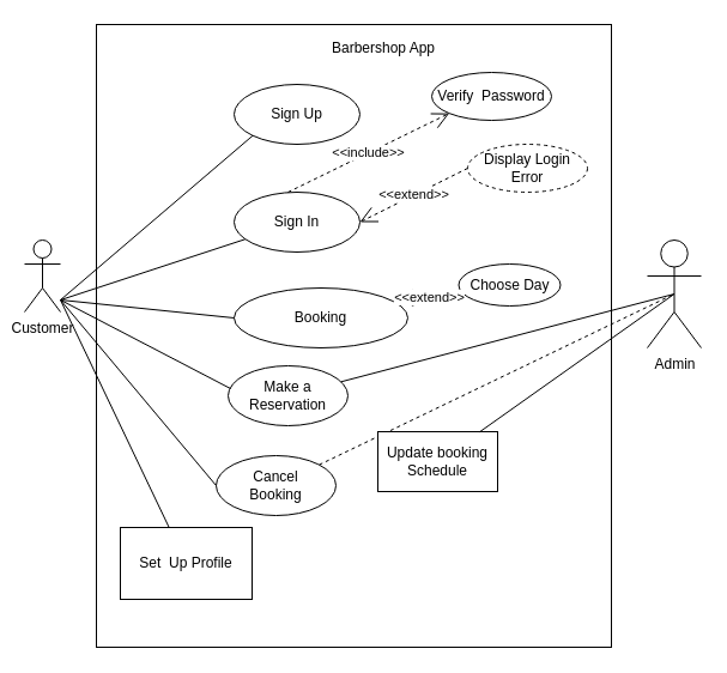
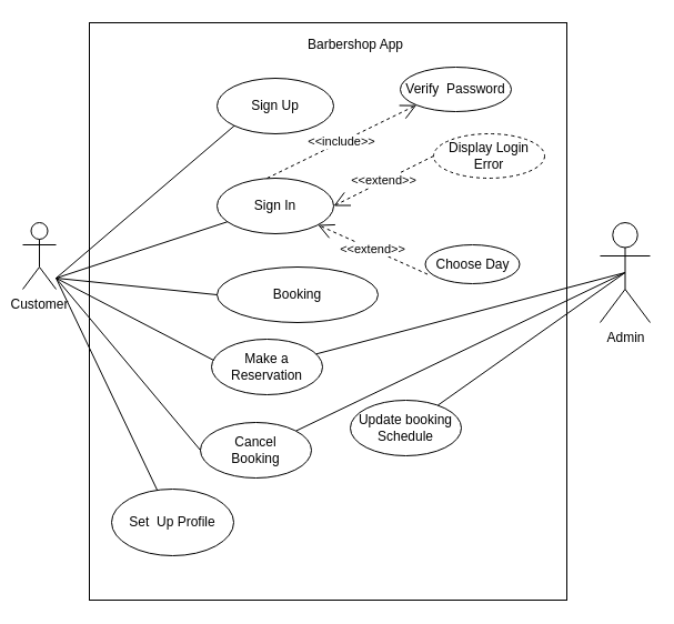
  <mxCell id="0" />
  <mxCell id="1" parent="0" />
  <mxCell id="2" value="" style="rounded=0;whiteSpace=wrap;html=1;" vertex="1" parent="1"><mxGeometry x="80" y="20" width="430" height="520" as="geometry" /></mxCell>
  <mxCell id="3" value="Customer" style="shape=umlActor;verticalLabelPosition=bottom;labelBackgroundColor=#ffffff;verticalAlign=top;html=1;outlineConnect=0;" vertex="1" parent="1"><mxGeometry x="20" y="200" width="30" height="60" as="geometry" /></mxCell>
  <mxCell id="4" value="Admin" style="shape=umlActor;verticalLabelPosition=bottom;labelBackgroundColor=#ffffff;verticalAlign=top;html=1;outlineConnect=0;" vertex="1" parent="1"><mxGeometry x="540" y="200" width="45" height="90" as="geometry" /></mxCell>
  <mxCell id="5" value="Barbershop App" style="text;html=1;strokeColor=none;fillColor=none;align=center;verticalAlign=middle;whiteSpace=wrap;rounded=0;" vertex="1" parent="1"><mxGeometry x="270" y="30" width="100" height="20" as="geometry" /></mxCell>
  <mxCell id="6" value="Sign Up" style="ellipse;whiteSpace=wrap;html=1;" vertex="1" parent="1"><mxGeometry x="195" y="70" width="105" height="50" as="geometry" /></mxCell>
  <mxCell id="7" value="" style="endArrow=none;html=1;entryX=0;entryY=1;entryDx=0;entryDy=0;" edge="1" parent="1" target="6"><mxGeometry width="50" height="50" relative="1" as="geometry"><mxPoint x="50" y="250" as="sourcePoint" /><mxPoint x="200" y="120" as="targetPoint" /></mxGeometry></mxCell>
  <mxCell id="8" value="Sign In" style="ellipse;whiteSpace=wrap;html=1;" vertex="1" parent="1"><mxGeometry x="195" y="160" width="105" height="50" as="geometry" /></mxCell>
  <mxCell id="9" value="" style="endArrow=none;html=1;" edge="1" parent="1" target="8"><mxGeometry width="50" height="50" relative="1" as="geometry"><mxPoint x="50" y="250" as="sourcePoint" /><mxPoint x="200" y="200" as="targetPoint" /></mxGeometry></mxCell>
  <mxCell id="10" value="Booking" style="ellipse;whiteSpace=wrap;html=1;" vertex="1" parent="1"><mxGeometry x="195" y="240" width="145" height="50" as="geometry" /></mxCell>
  <mxCell id="11" value="" style="endArrow=none;html=1;entryX=0;entryY=0.5;entryDx=0;entryDy=0;" edge="1" parent="1" target="10"><mxGeometry width="50" height="50" relative="1" as="geometry"><mxPoint x="50" y="250" as="sourcePoint" /><mxPoint x="90" y="270" as="targetPoint" /></mxGeometry></mxCell>
- <mxCell id="12" value="" style="endArrow=none;html=1;entryX=0.5;entryY=0.5;entryDx=0;entryDy=0;entryPerimeter=0;dashed=1;" edge="1" parent="1" source="13" target="4"><mxGeometry width="50" height="50" relative="1" as="geometry"><mxPoint x="280" y="413" as="sourcePoint" /><mxPoint x="560" y="150" as="targetPoint" /></mxGeometry></mxCell>
+ <mxCell id="12" value="" style="endArrow=none;html=1;entryX=0.5;entryY=0.5;entryDx=0;entryDy=0;entryPerimeter=0;" edge="1" parent="1" source="13" target="4"><mxGeometry width="50" height="50" relative="1" as="geometry"><mxPoint x="280" y="413" as="sourcePoint" /><mxPoint x="560" y="150" as="targetPoint" /></mxGeometry></mxCell>
  <mxCell id="13" value="Cancel &lt;br&gt;Booking" style="ellipse;whiteSpace=wrap;html=1;" vertex="1" parent="1"><mxGeometry x="180" y="380" width="100" height="50" as="geometry" /></mxCell>
  <mxCell id="14" value="" style="endArrow=none;html=1;entryX=0;entryY=0.5;entryDx=0;entryDy=0;" edge="1" parent="1" target="13"><mxGeometry width="50" height="50" relative="1" as="geometry"><mxPoint x="50" y="250" as="sourcePoint" /><mxPoint x="80" y="270" as="targetPoint" /></mxGeometry></mxCell>
  <mxCell id="15" value="Verify &amp;nbsp;Password" style="ellipse;whiteSpace=wrap;html=1;" vertex="1" parent="1"><mxGeometry x="360" y="60" width="100" height="40" as="geometry" /></mxCell>
  <mxCell id="16" value="Display Login Error" style="ellipse;whiteSpace=wrap;html=1;dashed=1;" vertex="1" parent="1"><mxGeometry x="390" y="120" width="100" height="40" as="geometry" /></mxCell>
  <mxCell id="17" value="&amp;lt;&amp;lt;include&amp;gt;&amp;gt;" style="endArrow=open;endSize=12;dashed=1;html=1;entryX=0;entryY=1;entryDx=0;entryDy=0;" edge="1" parent="1" target="15"><mxGeometry width="160" relative="1" as="geometry"><mxPoint x="240" y="160" as="sourcePoint" /><mxPoint x="400" y="160" as="targetPoint" /></mxGeometry></mxCell>
  <mxCell id="18" value="&amp;lt;&amp;lt;extend&amp;gt;&amp;gt;" style="endArrow=open;endSize=12;dashed=1;html=1;entryX=1;entryY=0.5;entryDx=0;entryDy=0;exitX=0;exitY=0.5;exitDx=0;exitDy=0;" edge="1" parent="1" source="16" target="8"><mxGeometry width="160" relative="1" as="geometry"><mxPoint x="350" y="170" as="sourcePoint" /><mxPoint x="510" y="170" as="targetPoint" /></mxGeometry></mxCell>
  <mxCell id="19" value="Choose Day" style="ellipse;whiteSpace=wrap;html=1;" vertex="1" parent="1"><mxGeometry x="382.5" y="220" width="85" height="35" as="geometry" /></mxCell>
- <mxCell id="20" value="&amp;lt;&amp;lt;extend&amp;gt;&amp;gt;" style="endArrow=open;endSize=12;dashed=1;html=1;entryX=0.933;entryY=0.18;entryDx=0;entryDy=0;exitX=0.024;exitY=0.757;exitDx=0;exitDy=0;exitPerimeter=0;entryPerimeter=0;" edge="1" parent="1" source="19" target="10"><mxGeometry width="160" relative="1" as="geometry"><mxPoint x="385" y="220" as="sourcePoint" /><mxPoint x="295" y="265" as="targetPoint" /></mxGeometry></mxCell>
- <mxCell id="21" value="Update booking Schedule" style="whiteSpace=wrap;html=1;rounded=0;" vertex="1" parent="1"><mxGeometry x="315" y="360" width="100" height="50" as="geometry" /></mxCell>
+ <mxCell id="20" value="&amp;lt;&amp;lt;extend&amp;gt;&amp;gt;" style="endArrow=open;endSize=12;dashed=1;html=1;exitX=0.024;exitY=0.757;exitDx=0;exitDy=0;exitPerimeter=0;" edge="1" parent="1" source="19" target="8"><mxGeometry width="160" relative="1" as="geometry"><mxPoint x="385" y="220" as="sourcePoint" /><mxPoint x="295" y="265" as="targetPoint" /></mxGeometry></mxCell>
+ <mxCell id="21" value="Update booking Schedule" style="ellipse;whiteSpace=wrap;html=1;" vertex="1" parent="1"><mxGeometry x="315" y="360" width="100" height="50" as="geometry" /></mxCell>
  <mxCell id="22" value="" style="endArrow=none;html=1;entryX=0.5;entryY=0.5;entryDx=0;entryDy=0;entryPerimeter=0;" edge="1" parent="1" source="21" target="4"><mxGeometry width="50" height="50" relative="1" as="geometry"><mxPoint x="420" y="360" as="sourcePoint" /><mxPoint x="550" y="230" as="targetPoint" /></mxGeometry></mxCell>
- <mxCell id="23" value="Set &amp;nbsp;Up Profile" style="whiteSpace=wrap;html=1;rounded=0;" vertex="1" parent="1"><mxGeometry x="100" y="440" width="110" height="60" as="geometry" /></mxCell>
+ <mxCell id="23" value="Set &amp;nbsp;Up Profile" style="ellipse;whiteSpace=wrap;html=1;" vertex="1" parent="1"><mxGeometry x="100" y="440" width="110" height="60" as="geometry" /></mxCell>
  <mxCell id="24" value="" style="endArrow=none;html=1;" edge="1" parent="1" source="23"><mxGeometry width="50" height="50" relative="1" as="geometry"><mxPoint x="150" y="410" as="sourcePoint" /><mxPoint x="50" y="250" as="targetPoint" /></mxGeometry></mxCell>
  <mxCell id="25" value="Make a Reservation" style="ellipse;whiteSpace=wrap;html=1;" vertex="1" parent="1"><mxGeometry x="190" y="305" width="100" height="50" as="geometry" /></mxCell>
  <mxCell id="26" value="" style="endArrow=none;html=1;entryX=0.02;entryY=0.38;entryDx=0;entryDy=0;entryPerimeter=0;" edge="1" parent="1" target="25"><mxGeometry width="50" height="50" relative="1" as="geometry"><mxPoint x="50" y="250" as="sourcePoint" /><mxPoint x="200" y="305" as="targetPoint" /></mxGeometry></mxCell>
  <mxCell id="27" value="" style="endArrow=none;html=1;entryX=0.5;entryY=0.5;entryDx=0;entryDy=0;entryPerimeter=0;" edge="1" parent="1" source="25" target="4"><mxGeometry width="50" height="50" relative="1" as="geometry"><mxPoint x="360" y="320" as="sourcePoint" /><mxPoint x="550" y="230" as="targetPoint" /></mxGeometry></mxCell>
